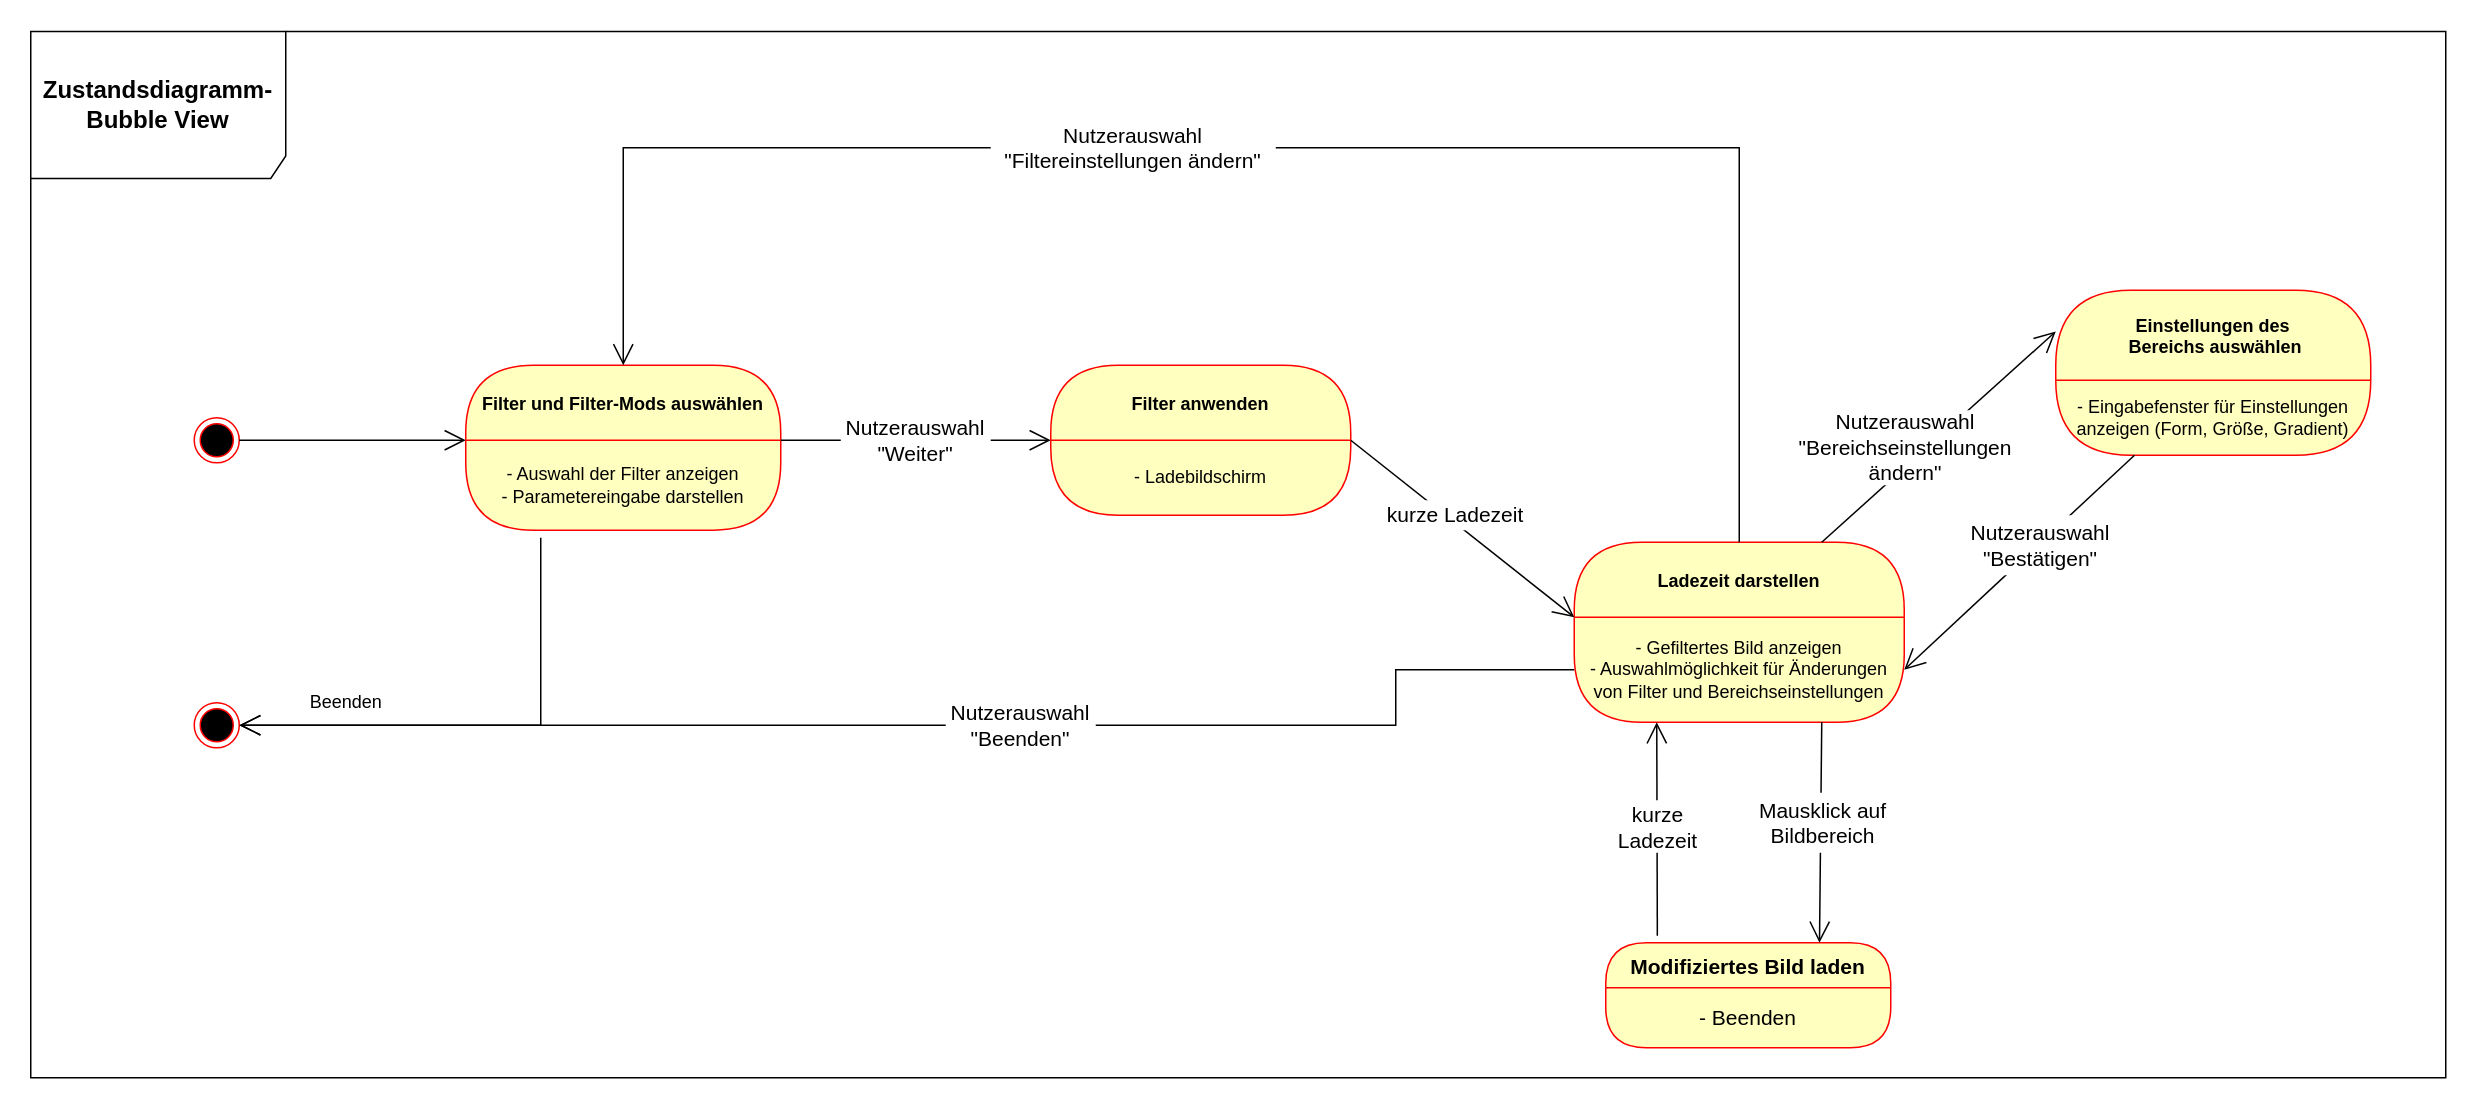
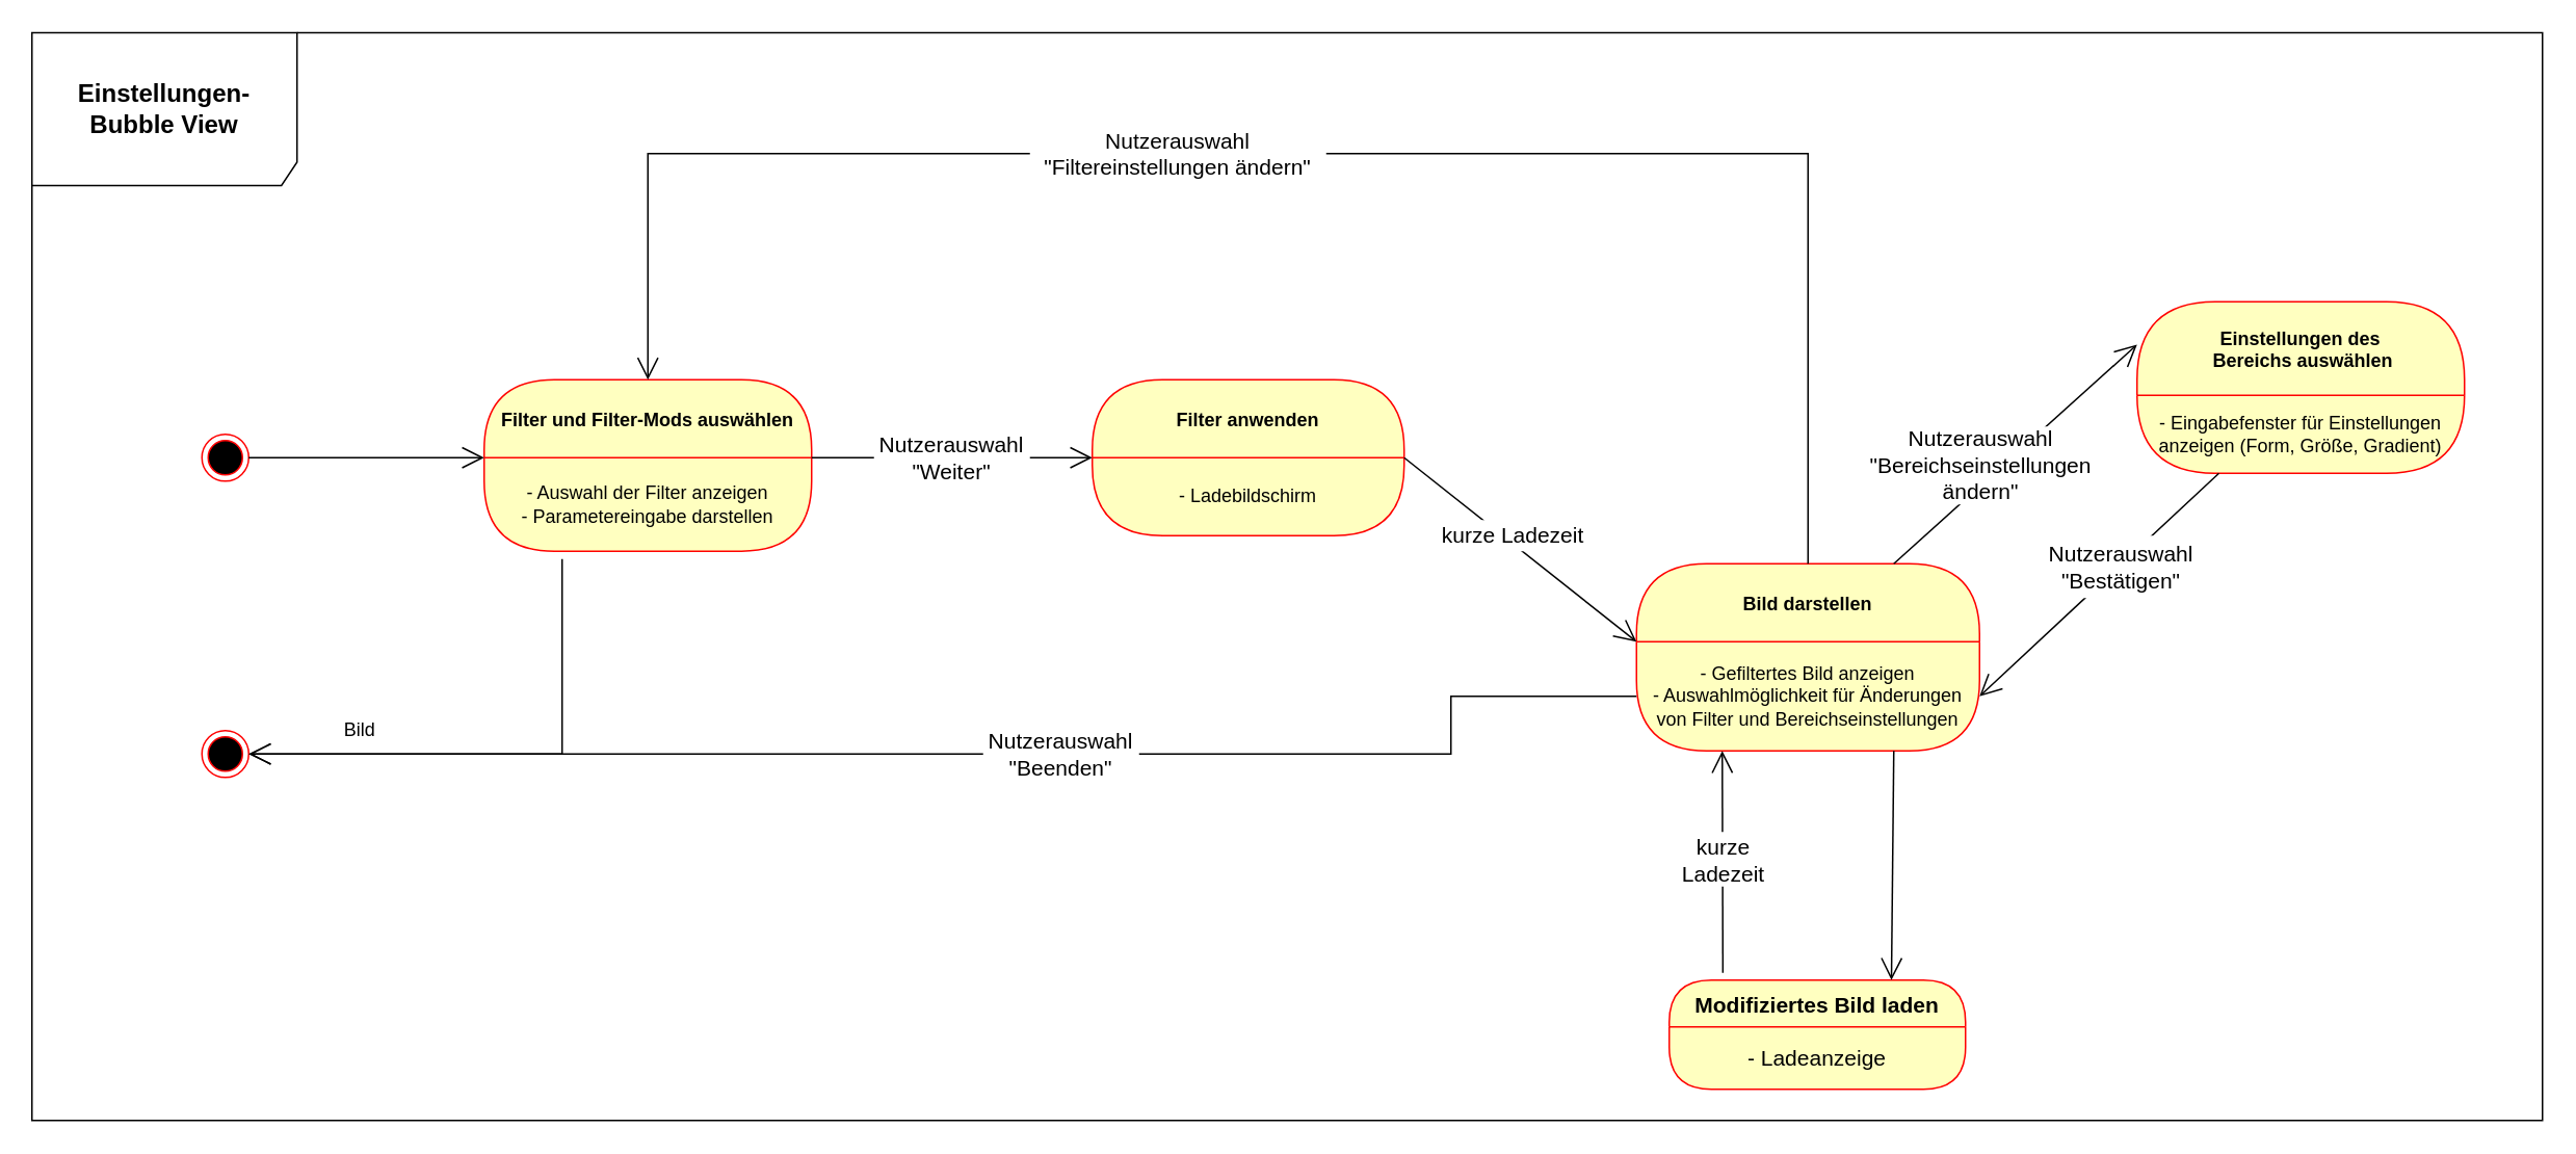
  <mxCell id="0" />
  <mxCell id="1" parent="0" />
  <mxCell id="2" value="Einstellungen des&#10; Bereichs auswählen" style="swimlane;fontStyle=1;align=center;verticalAlign=middle;childLayout=stackLayout;horizontal=1;startSize=60;horizontalStack=0;resizeParent=0;resizeLast=1;container=0;fontColor=#000000;collapsible=0;rounded=1;arcSize=30;strokeColor=#ff0000;fillColor=#ffffc0;swimlaneFillColor=#ffffc0;dropTarget=0;" vertex="1" parent="1"><mxGeometry x="1370" y="193" width="210" height="110" as="geometry" /></mxCell>
  <mxCell id="3" value="- Eingabefenster für Einstellungen anzeigen (Form, Größe, Gradient)" style="text;html=1;strokeColor=none;fillColor=none;align=center;verticalAlign=middle;spacingLeft=4;spacingRight=4;whiteSpace=wrap;overflow=hidden;rotatable=0;fontColor=#000000;" vertex="1" parent="2"><mxGeometry y="60" width="210" height="50" as="geometry" /></mxCell>
  <mxCell id="4" value="Filter und Filter-Mods auswählen" style="swimlane;fontStyle=1;align=center;verticalAlign=middle;childLayout=stackLayout;horizontal=1;startSize=50;horizontalStack=0;resizeParent=0;resizeLast=1;container=0;fontColor=#000000;collapsible=0;rounded=1;arcSize=30;strokeColor=#ff0000;fillColor=#ffffc0;swimlaneFillColor=#ffffc0;dropTarget=0;" vertex="1" parent="1"><mxGeometry x="310" y="243" width="210" height="110" as="geometry" /></mxCell>
  <mxCell id="5" value="- Auswahl der Filter anzeigen&lt;br&gt;- Parametereingabe darstellen" style="text;html=1;strokeColor=none;fillColor=none;align=center;verticalAlign=middle;spacingLeft=4;spacingRight=4;whiteSpace=wrap;overflow=hidden;rotatable=0;fontColor=#000000;" vertex="1" parent="4"><mxGeometry y="50" width="210" height="60" as="geometry" /></mxCell>
- <mxCell id="6" value="&lt;font style=&quot;font-size: 16px&quot;&gt;&lt;b&gt;Zustandsdiagramm-&lt;br&gt;Bubble View&lt;/b&gt;&lt;/font&gt;" style="shape=umlFrame;whiteSpace=wrap;html=1;width=170;height=98;" vertex="1" parent="1"><mxGeometry x="20" y="20.5" width="1610" height="697.5" as="geometry" /></mxCell>
+ <mxCell id="6" value="&lt;font style=&quot;font-size: 16px&quot;&gt;&lt;b&gt;Einstellungen-&lt;br&gt;Bubble View&lt;/b&gt;&lt;/font&gt;" style="shape=umlFrame;whiteSpace=wrap;html=1;width=170;height=98;" vertex="1" parent="1"><mxGeometry x="20" y="20.5" width="1610" height="697.5" as="geometry" /></mxCell>
  <mxCell id="7" value="" style="ellipse;html=1;shape=endState;fillColor=#000000;strokeColor=#ff0000;" vertex="1" parent="1"><mxGeometry x="129" y="278" width="30" height="30" as="geometry" /></mxCell>
  <mxCell id="8" value="" style="ellipse;html=1;shape=endState;fillColor=#000000;strokeColor=#ff0000;" vertex="1" parent="1"><mxGeometry x="129" y="468" width="30" height="30" as="geometry" /></mxCell>
  <mxCell id="9" value="" style="endArrow=open;endFill=1;endSize=12;html=1;rounded=0;exitX=1;exitY=0.5;exitDx=0;exitDy=0;entryX=0;entryY=0;entryDx=0;entryDy=0;" edge="1" parent="1" source="7" target="5"><mxGeometry width="160" relative="1" as="geometry"><mxPoint x="170" y="278" as="sourcePoint" /><mxPoint x="280" y="292" as="targetPoint" /></mxGeometry></mxCell>
  <mxCell id="10" value="" style="endArrow=open;endFill=1;endSize=12;html=1;rounded=0;entryX=1;entryY=0.5;entryDx=0;entryDy=0;" edge="1" parent="1" target="8"><mxGeometry width="160" relative="1" as="geometry"><mxPoint x="360" y="358" as="sourcePoint" /><mxPoint x="360" y="352.33" as="targetPoint" /><Array as="points"><mxPoint x="360" y="483" /><mxPoint x="240" y="483" /></Array></mxGeometry></mxCell>
- <mxCell id="11" value="Beenden" style="text;html=1;align=center;verticalAlign=middle;resizable=0;points=[];autosize=1;strokeColor=none;fillColor=none;" vertex="1" parent="1"><mxGeometry x="200" y="458" width="60" height="20" as="geometry" /></mxCell>
- <mxCell id="12" value="Ladezeit darstellen" style="swimlane;fontStyle=1;align=center;verticalAlign=middle;childLayout=stackLayout;horizontal=1;startSize=50;horizontalStack=0;resizeParent=0;resizeLast=1;container=0;fontColor=#000000;collapsible=0;rounded=1;arcSize=30;strokeColor=#ff0000;fillColor=#ffffc0;swimlaneFillColor=#ffffc0;dropTarget=0;" vertex="1" parent="1"><mxGeometry x="1049" y="361" width="220" height="120" as="geometry" /></mxCell>
+ <mxCell id="11" value="Bild" style="text;html=1;align=center;verticalAlign=middle;resizable=0;points=[];autosize=1;strokeColor=none;fillColor=none;" vertex="1" parent="1"><mxGeometry x="200" y="458" width="60" height="20" as="geometry" /></mxCell>
+ <mxCell id="12" value="Bild darstellen" style="swimlane;fontStyle=1;align=center;verticalAlign=middle;childLayout=stackLayout;horizontal=1;startSize=50;horizontalStack=0;resizeParent=0;resizeLast=1;container=0;fontColor=#000000;collapsible=0;rounded=1;arcSize=30;strokeColor=#ff0000;fillColor=#ffffc0;swimlaneFillColor=#ffffc0;dropTarget=0;" vertex="1" parent="1"><mxGeometry x="1049" y="361" width="220" height="120" as="geometry" /></mxCell>
  <mxCell id="13" value="- Gefiltertes Bild anzeigen&lt;br&gt;- Auswahlmöglichkeit für Änderungen von Filter und Bereichseinstellungen" style="text;html=1;strokeColor=none;fillColor=none;align=center;verticalAlign=middle;spacingLeft=4;spacingRight=4;whiteSpace=wrap;overflow=hidden;rotatable=0;fontColor=#000000;" vertex="1" parent="12"><mxGeometry y="50" width="220" height="70" as="geometry" /></mxCell>
  <mxCell id="14" value="Filter anwenden" style="swimlane;fontStyle=1;align=center;verticalAlign=middle;childLayout=stackLayout;horizontal=1;startSize=50;horizontalStack=0;resizeParent=0;resizeLast=1;container=0;fontColor=#000000;collapsible=0;rounded=1;arcSize=30;strokeColor=#ff0000;fillColor=#ffffc0;swimlaneFillColor=#ffffc0;dropTarget=0;" vertex="1" parent="1"><mxGeometry x="700" y="243" width="200" height="100" as="geometry" /></mxCell>
  <mxCell id="15" value="- Ladebildschirm" style="text;html=1;strokeColor=none;fillColor=none;align=center;verticalAlign=middle;spacingLeft=4;spacingRight=4;whiteSpace=wrap;overflow=hidden;rotatable=0;fontColor=#000000;" vertex="1" parent="14"><mxGeometry y="50" width="200" height="50" as="geometry" /></mxCell>
  <mxCell id="16" value="" style="endArrow=open;endFill=1;endSize=12;html=1;rounded=0;exitX=1;exitY=0;exitDx=0;exitDy=0;entryX=0;entryY=0;entryDx=0;entryDy=0;" edge="1" parent="1" source="5" target="15"><mxGeometry width="160" relative="1" as="geometry"><mxPoint x="640" y="458" as="sourcePoint" /><mxPoint x="800" y="458" as="targetPoint" /></mxGeometry></mxCell>
  <mxCell id="17" value="" style="endArrow=open;endFill=1;endSize=12;html=1;rounded=0;entryX=0;entryY=0;entryDx=0;entryDy=0;exitX=1;exitY=0;exitDx=0;exitDy=0;" edge="1" parent="1" source="15" target="13"><mxGeometry width="160" relative="1" as="geometry"><mxPoint x="640" y="458" as="sourcePoint" /><mxPoint x="800" y="458" as="targetPoint" /></mxGeometry></mxCell>
  <mxCell id="18" value="" style="endArrow=open;endFill=1;endSize=12;html=1;rounded=0;entryX=0;entryY=0.25;entryDx=0;entryDy=0;exitX=0.75;exitY=0;exitDx=0;exitDy=0;" edge="1" parent="1" source="12" target="2"><mxGeometry width="160" relative="1" as="geometry"><mxPoint x="1250" y="368" as="sourcePoint" /><mxPoint x="800" y="458" as="targetPoint" /></mxGeometry></mxCell>
  <mxCell id="19" value="" style="endArrow=open;endFill=1;endSize=12;html=1;rounded=0;exitX=0.25;exitY=1;exitDx=0;exitDy=0;entryX=1;entryY=0.5;entryDx=0;entryDy=0;" edge="1" parent="1" source="3" target="13"><mxGeometry width="160" relative="1" as="geometry"><mxPoint x="1400" y="348" as="sourcePoint" /><mxPoint x="1250" y="458" as="targetPoint" /></mxGeometry></mxCell>
  <mxCell id="20" value="" style="endArrow=open;endFill=1;endSize=12;html=1;rounded=0;exitX=0;exitY=0.5;exitDx=0;exitDy=0;entryX=1;entryY=0.5;entryDx=0;entryDy=0;" edge="1" parent="1" source="13" target="8"><mxGeometry width="160" relative="1" as="geometry"><mxPoint x="680" y="648" as="sourcePoint" /><mxPoint x="350" y="488" as="targetPoint" /><Array as="points"><mxPoint x="930" y="446" /><mxPoint x="930" y="483" /></Array></mxGeometry></mxCell>
  <mxCell id="21" value="" style="endArrow=open;endFill=1;endSize=12;html=1;rounded=0;entryX=0.5;entryY=0;entryDx=0;entryDy=0;exitX=0.5;exitY=0;exitDx=0;exitDy=0;" edge="1" parent="1" source="12" target="4"><mxGeometry width="160" relative="1" as="geometry"><mxPoint x="800" y="338" as="sourcePoint" /><mxPoint x="960" y="338" as="targetPoint" /><Array as="points"><mxPoint x="1159" y="98" /><mxPoint x="415" y="98" /></Array></mxGeometry></mxCell>
  <mxCell id="22" value="Nutzerauswahl &quot;Filtereinstellungen ändern&quot;" style="whiteSpace=wrap;html=1;fontSize=14;strokeColor=none;" vertex="1" parent="1"><mxGeometry x="660" y="88" width="190" height="20" as="geometry" /></mxCell>
  <mxCell id="23" value="Nutzerauswahl &quot;Beenden&quot;" style="whiteSpace=wrap;html=1;fontSize=14;strokeColor=none;" vertex="1" parent="1"><mxGeometry x="630" y="463" width="100" height="40" as="geometry" /></mxCell>
  <mxCell id="24" value="Nutzerauswahl &quot;Bereichseinstellungen ändern&quot;" style="whiteSpace=wrap;html=1;fontSize=14;strokeColor=none;" vertex="1" parent="1"><mxGeometry x="1195" y="273" width="150" height="50" as="geometry" /></mxCell>
  <mxCell id="25" value="Nutzerauswahl &quot;Bestätigen&quot;" style="whiteSpace=wrap;html=1;fontSize=14;strokeColor=none;" vertex="1" parent="1"><mxGeometry x="1310" y="343" width="100" height="40" as="geometry" /></mxCell>
  <mxCell id="26" value="Modifiziertes Bild laden" style="swimlane;fontStyle=1;align=center;verticalAlign=middle;childLayout=stackLayout;horizontal=1;startSize=30;horizontalStack=0;resizeParent=0;resizeLast=1;container=0;fontColor=#000000;collapsible=0;rounded=1;arcSize=30;strokeColor=#ff0000;fillColor=#ffffc0;swimlaneFillColor=#ffffc0;dropTarget=0;fontSize=14;" vertex="1" parent="1"><mxGeometry x="1070" y="628" width="190" height="70" as="geometry" /></mxCell>
- <mxCell id="27" value="- Beenden" style="text;html=1;strokeColor=none;fillColor=none;align=center;verticalAlign=middle;spacingLeft=4;spacingRight=4;whiteSpace=wrap;overflow=hidden;rotatable=0;fontColor=#000000;fontSize=14;" vertex="1" parent="26"><mxGeometry y="30" width="190" height="40" as="geometry" /></mxCell>
+ <mxCell id="27" value="- Ladeanzeige" style="text;html=1;strokeColor=none;fillColor=none;align=center;verticalAlign=middle;spacingLeft=4;spacingRight=4;whiteSpace=wrap;overflow=hidden;rotatable=0;fontColor=#000000;fontSize=14;" vertex="1" parent="26"><mxGeometry y="30" width="190" height="40" as="geometry" /></mxCell>
  <mxCell id="28" value="" style="endArrow=open;endFill=1;endSize=12;html=1;rounded=0;fontSize=14;entryX=0.75;entryY=0;entryDx=0;entryDy=0;exitX=0.75;exitY=1;exitDx=0;exitDy=0;" edge="1" parent="1" source="13" target="26"><mxGeometry width="160" relative="1" as="geometry"><mxPoint x="1230" y="438" as="sourcePoint" /><mxPoint x="1390" y="438" as="targetPoint" /></mxGeometry></mxCell>
- <mxCell id="29" value="Mausklick auf Bildbereich" style="whiteSpace=wrap;html=1;fontSize=14;strokeColor=none;" vertex="1" parent="1"><mxGeometry x="1170" y="528" width="90" height="40" as="geometry" /></mxCell>
  <mxCell id="30" value="" style="endArrow=open;endFill=1;endSize=12;html=1;rounded=0;fontSize=14;entryX=0.25;entryY=1;entryDx=0;entryDy=0;exitX=0.181;exitY=-0.066;exitDx=0;exitDy=0;exitPerimeter=0;" edge="1" parent="1" source="26" target="13"><mxGeometry width="160" relative="1" as="geometry"><mxPoint x="1230" y="438" as="sourcePoint" /><mxPoint x="1390" y="438" as="targetPoint" /></mxGeometry></mxCell>
  <mxCell id="31" value="kurze Ladezeit" style="whiteSpace=wrap;html=1;fontSize=14;strokeColor=none;" vertex="1" parent="1"><mxGeometry x="1070" y="533" width="70" height="35" as="geometry" /></mxCell>
  <mxCell id="32" value="Nutzerauswahl &quot;Weiter&quot;" style="whiteSpace=wrap;html=1;fontSize=14;strokeColor=none;" vertex="1" parent="1"><mxGeometry x="560" y="273" width="100" height="40" as="geometry" /></mxCell>
  <mxCell id="33" value="kurze Ladezeit" style="whiteSpace=wrap;html=1;fontSize=14;strokeColor=none;" vertex="1" parent="1"><mxGeometry x="920" y="333" width="100" height="20" as="geometry" /></mxCell>
